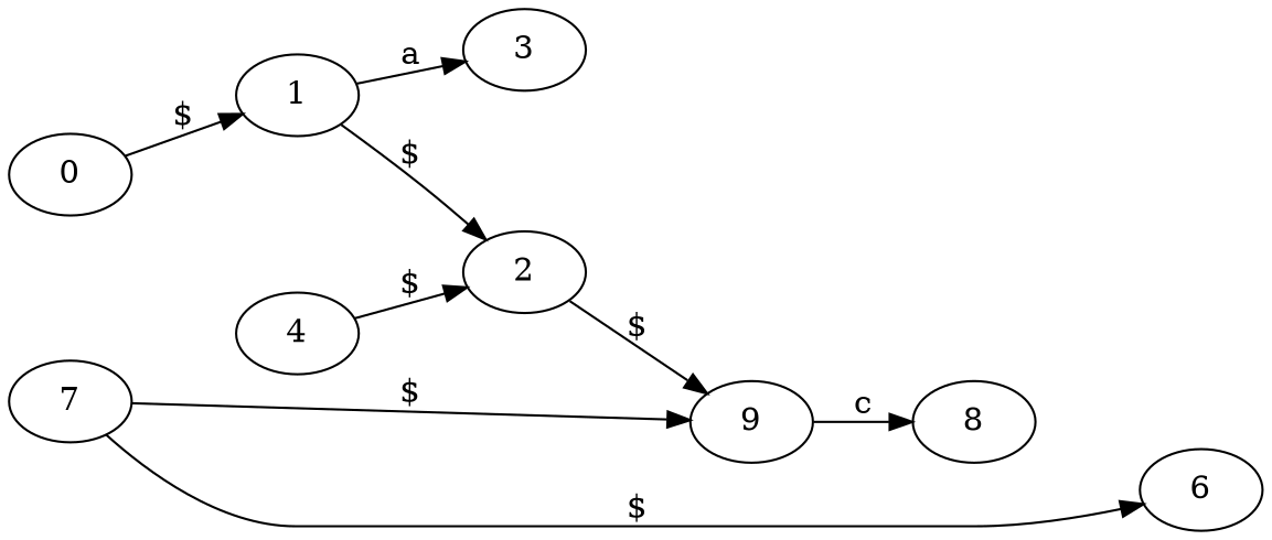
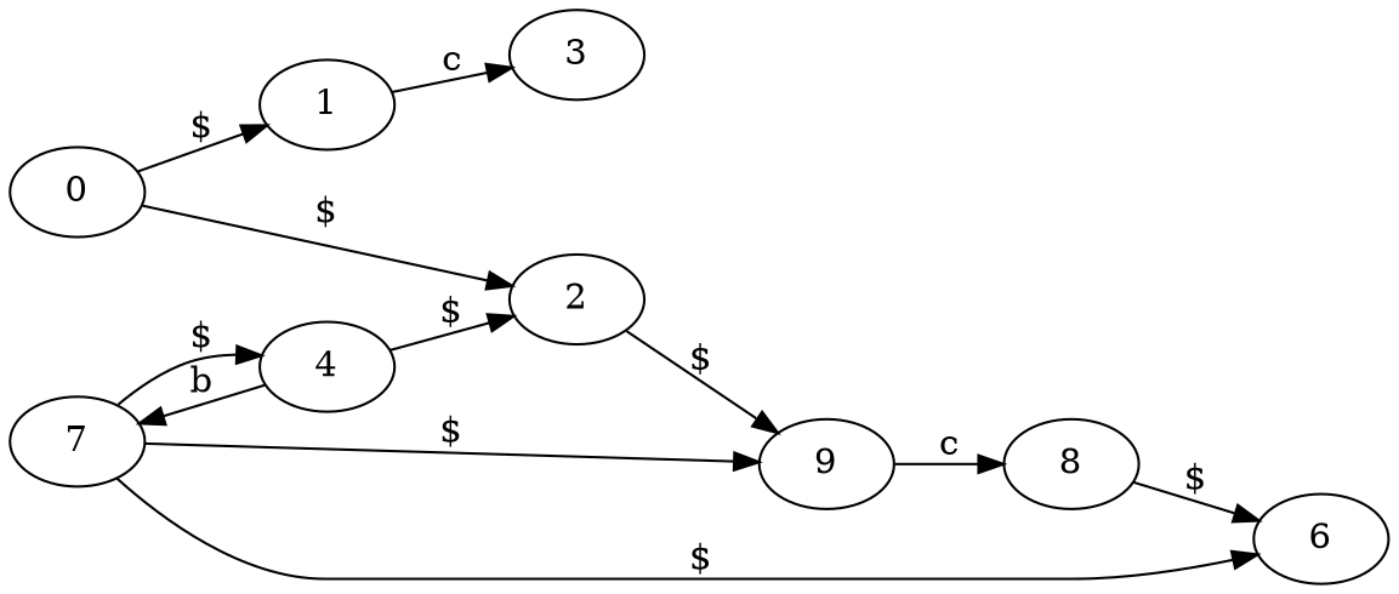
  digraph {
    rankdir=LR
    0
    1
    2
    3
    n5 [label=9]
    4
    7
    8
    6
    0 -> 1 [label="$"]
-   1 -> 2 [label="$"]
-   1 -> 3 [label=a]
+   0 -> 2 [label="$"]
+   1 -> 3 [label=c]
    2 -> n5 [label="$"]
    n5 -> 8 [label=c]
    4 -> 2 [label="$"]
+   4 -> 7 [label=b]
    7 -> n5 [label="$"]
+   7 -> 4 [label="$"]
    7 -> 6 [label="$"]
+   8 -> 6 [label="$"]
  }
